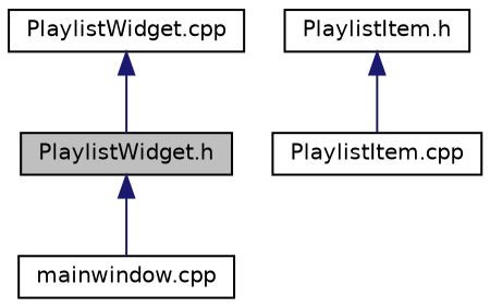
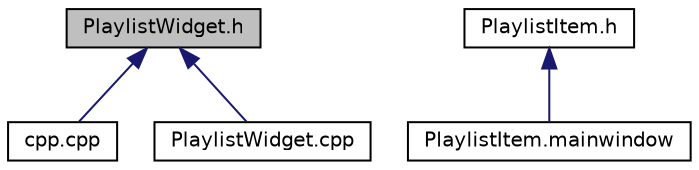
  digraph {
    node [color=black fillcolor=white fontname=Helvetica fontsize=10 shape=record style=filled]
    edge [color=midnightblue dir=back fontname=Helvetica fontsize=10 labelfontname=Helvetica labelfontsize=10 style=solid]
    n1 [fillcolor=grey75 fontcolor=black height=0.2 label="PlaylistWidget.h" width=0.4]
-   n2 [height=0.2 label="mainwindow.cpp" width=0.4]
+   n2 [height=0.2 label="cpp.cpp" width=0.4]
    n3 [height=0.2 label="PlaylistWidget.cpp" width=0.4]
    n4 [height=0.2 label="PlaylistItem.h" width=0.4]
-   n5 [height=0.2 label="PlaylistItem.cpp" width=0.4]
+   n5 [height=0.2 label="PlaylistItem.mainwindow" width=0.4]
    n1 -> n2
-   n3 -> n1
+   n1 -> n3
    n4 -> n5
  }
